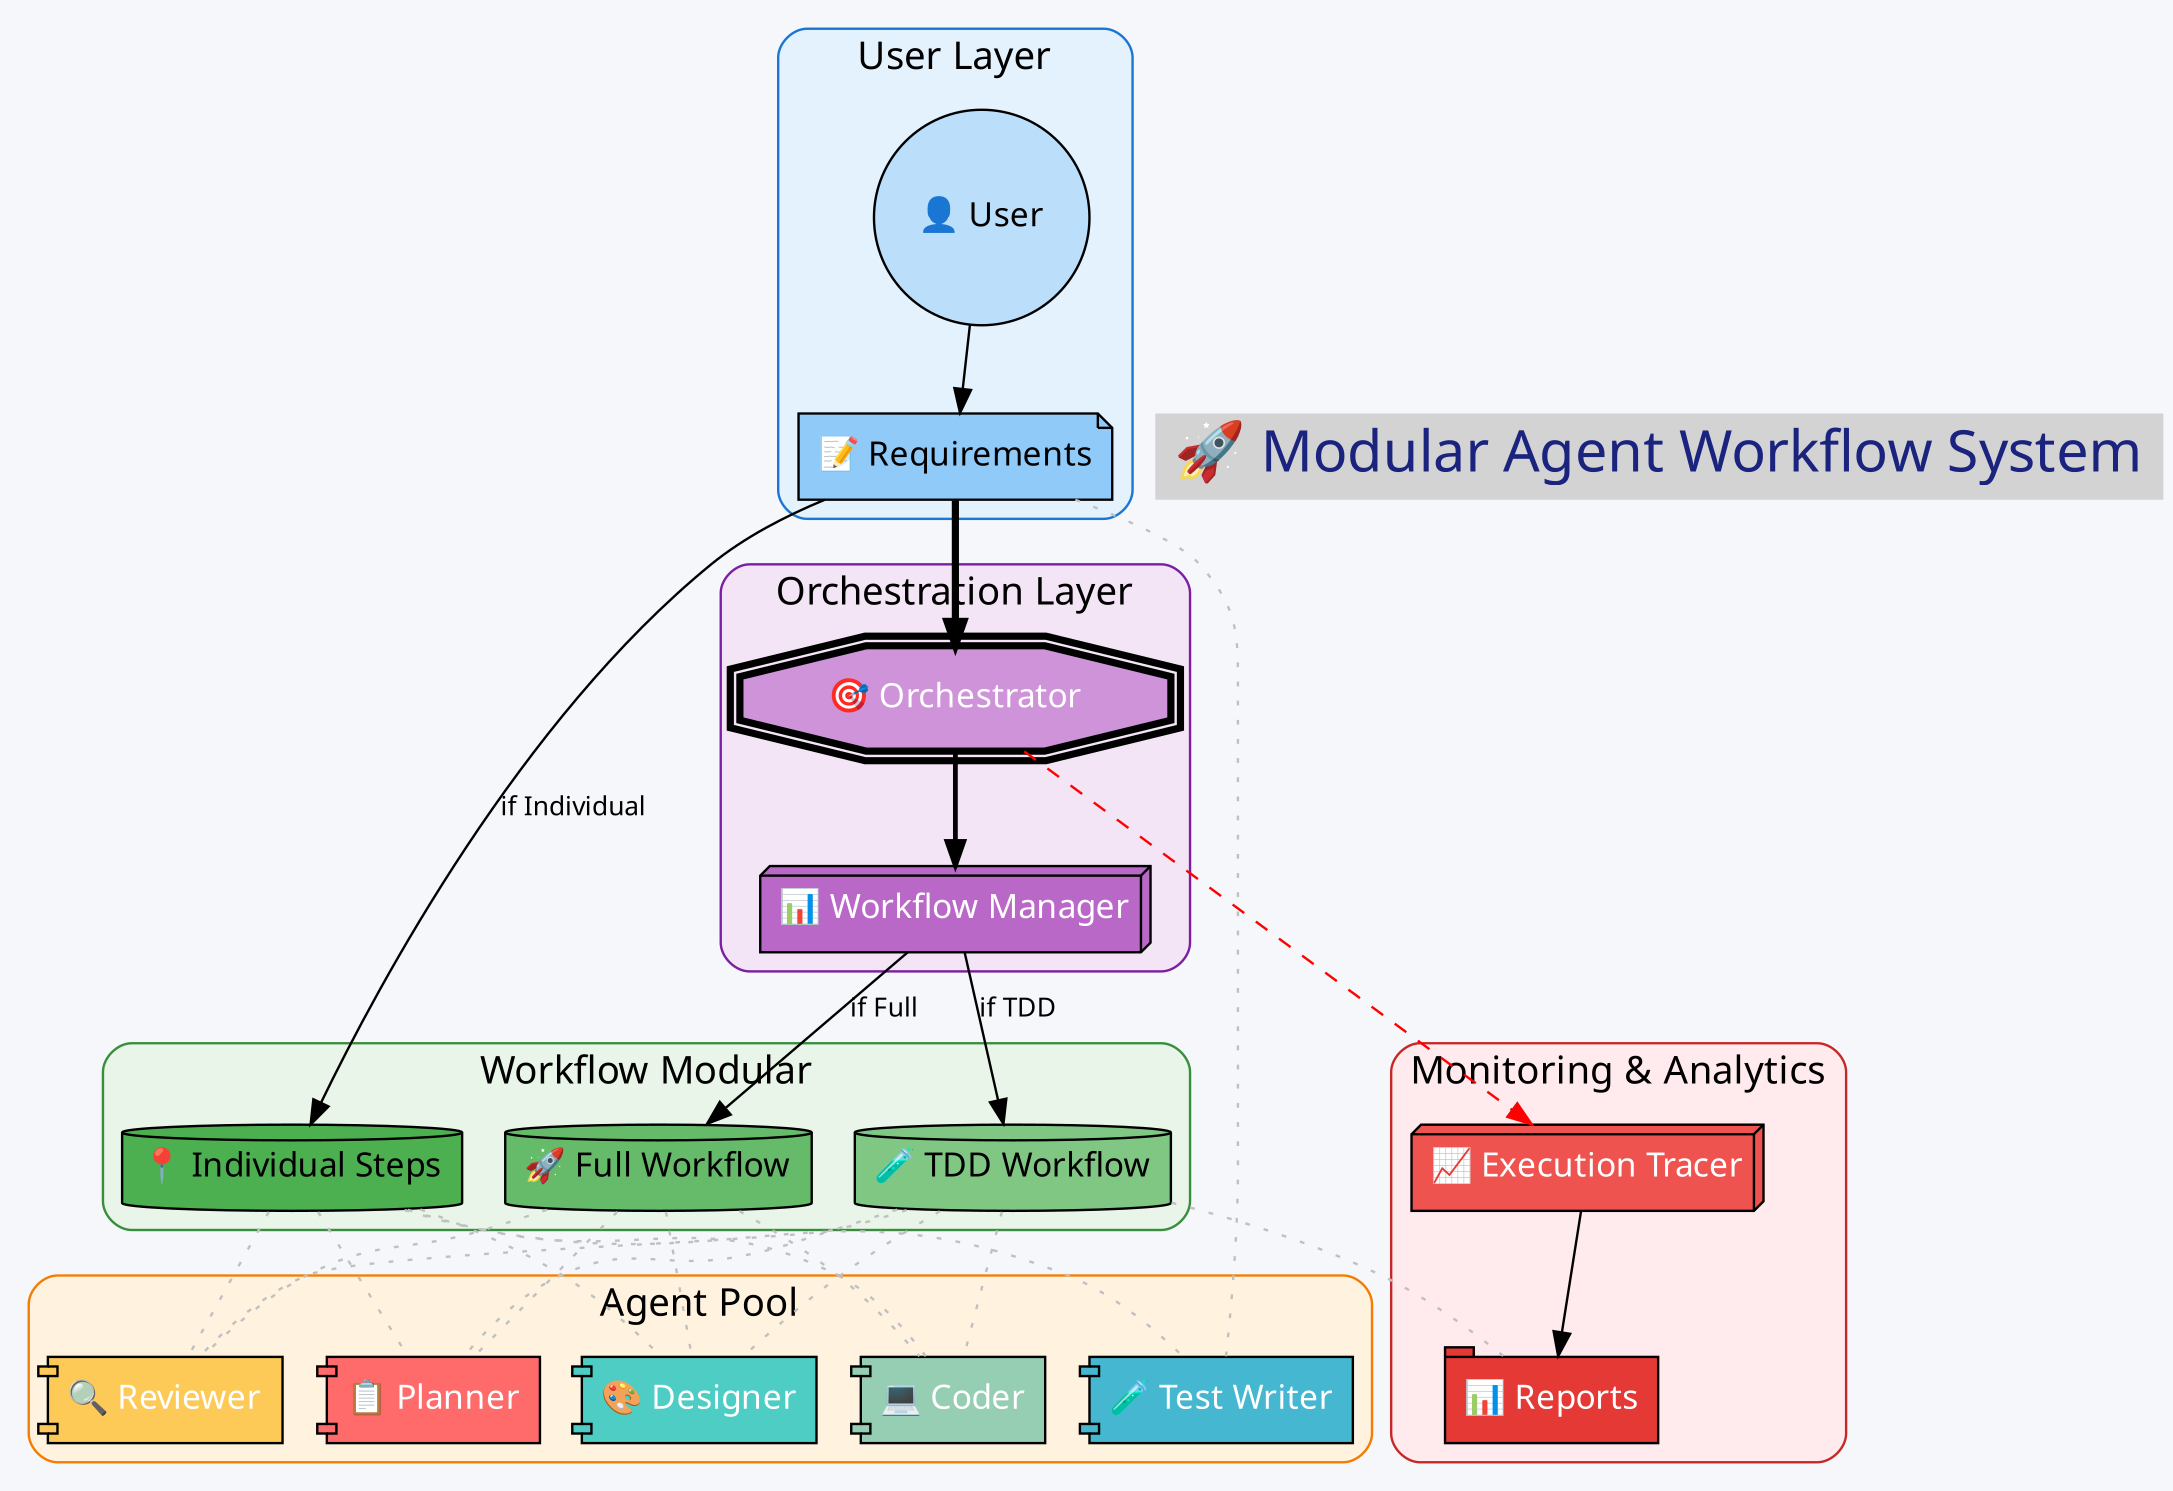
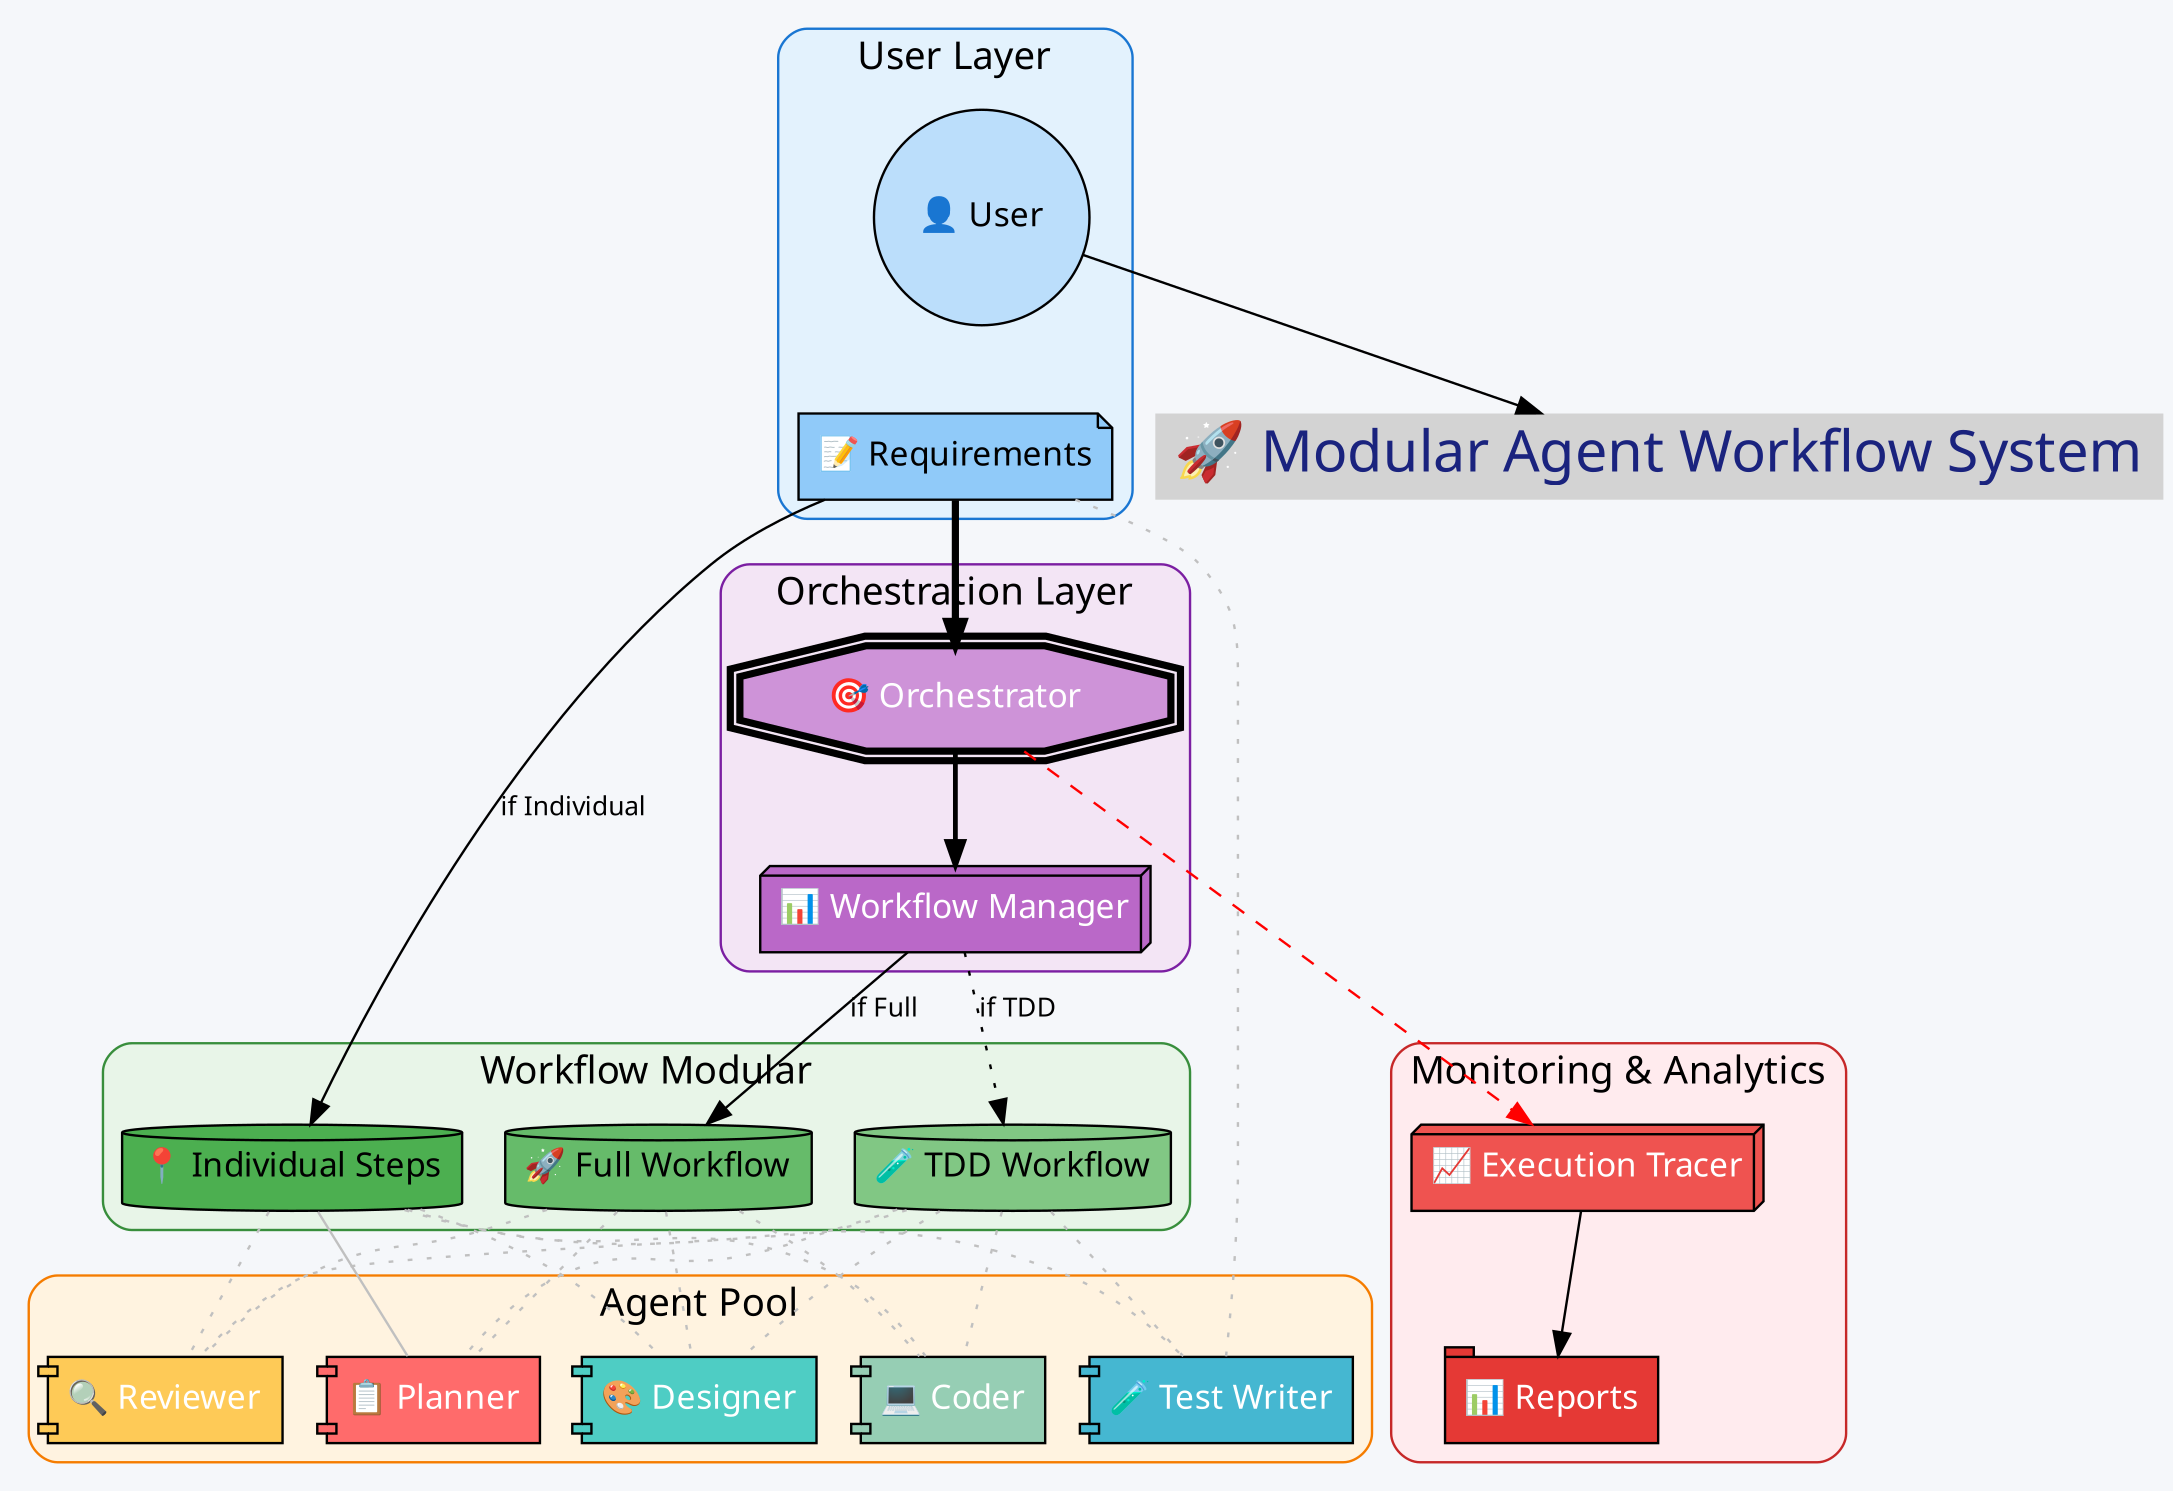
  digraph {
    bgcolor="#F5F7FA"
    fontname="Noto Sans"
    rankdir=TB
    node [fontname="Noto Sans" fontsize=14 shape=component style=filled fontcolor=white]
    edge [fontname="Noto Sans" fontsize=11 style=dotted arrowhead=none color=gray]
    n1 [fillcolor="#BBDEFB" label="👤 User" shape=circle fontcolor=""]
    n2 [fillcolor="#90CAF9" label="📝 Requirements" shape=note fontcolor=""]
    n3 [fillcolor="#CE93D8" label="🎯 Orchestrator" penwidth=3 shape=doubleoctagon]
    n4 [fillcolor="#BA68C8" label="📊 Workflow Manager" shape=box3d]
    n5 [fillcolor="#81C784" label="🧪 TDD Workflow" shape=cylinder fontcolor=""]
    n6 [fillcolor="#66BB6A" label="🚀 Full Workflow" shape=cylinder fontcolor=""]
    n7 [fillcolor="#4CAF50" label="📍 Individual Steps" shape=cylinder fontcolor=""]
    n8 [fillcolor="#FF6B6B" label="📋 Planner"]
    n9 [fillcolor="#4ECDC4" label="🎨 Designer"]
    n10 [fillcolor="#45B7D1" label="🧪 Test Writer"]
    n11 [fillcolor="#96CEB4" label="💻 Coder"]
    n12 [fillcolor="#FECA57" label="🔍 Reviewer"]
    n13 [fillcolor="#EF5350" label="📈 Execution Tracer" shape=box3d]
    n14 [fillcolor="#E53935" label="📊 Reports" shape=tab]
    n15 [fontcolor="#1A237E" fontsize=24 label="🚀 Modular Agent Workflow System" shape=plaintext]
    subgraph cluster_1 {
      color="#1976D2"
      fillcolor="#E3F2FD"
      fontsize=16
      label="User Layer"
      style="filled,rounded"
      n1
      n2
    }
    subgraph cluster_2 {
      color="#7B1FA2"
      fillcolor="#F3E5F5"
      fontsize=16
      label="Orchestration Layer"
      style="filled,rounded"
      n3
      n4
    }
    subgraph cluster_3 {
      color="#388E3C"
      fillcolor="#E8F5E8"
      fontsize=16
      label="Workflow Modular"
      style="filled,rounded"
      n5
      n6
      n7
    }
    subgraph cluster_4 {
      color="#F57C00"
      fillcolor="#FFF3E0"
      fontsize=16
      label="Agent Pool"
      style="filled,rounded"
      n8
      n9
      n10
      n11
      n12
    }
    subgraph cluster_5 {
      color="#C62828"
      fillcolor="#FFEBEE"
      fontsize=16
      label="Monitoring & Analytics"
      style="filled,rounded"
      n13
      n14
    }
-   n1 -> n2 [style="" arrowhead="" color=""]
+   n1 -> n15 [style="" arrowhead="" color=""]
    n2 -> n3 [penwidth=3 style=bold arrowhead="" color=""]
    n2 -> n7 [label="if Individual" style="" arrowhead="" color=""]
    n2 -> n10
    n3 -> n4 [style=bold arrowhead="" color=""]
    n3 -> n13 [color=red style=dashed arrowhead=""]
-   n4 -> n5 [label="if TDD" style="" arrowhead="" color=""]
+   n4 -> n5 [label="if TDD" arrowhead="" color=""]
    n4 -> n6 [label="if Full" style="" arrowhead="" color=""]
    n5 -> n8
    n5 -> n9
-   n5 -> n14
+   n5 -> n10
    n5 -> n11
    n5 -> n12
    n6 -> n8
    n6 -> n9
    n6 -> n11
    n6 -> n12
-   n7 -> n8
+   n7 -> n8 [style=solid]
    n7 -> n9
    n7 -> n10
    n7 -> n11
    n7 -> n12
    n13 -> n14 [style="" arrowhead="" color=""]
  }
